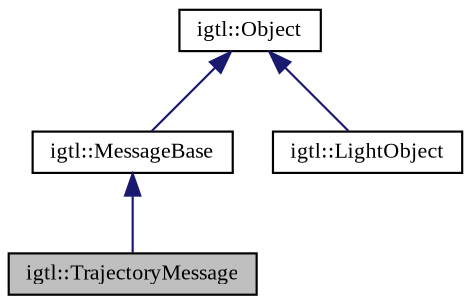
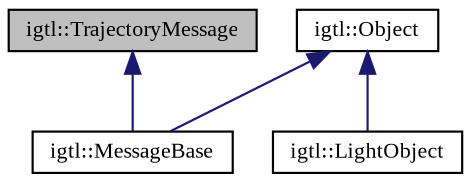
  digraph {
    fontname="Liberation Serif"
    node [color=black fillcolor=white fontname="Liberation Serif" fontsize=10 shape=record style=filled]
    edge [color=midnightblue dir=back fontname="Liberation Serif" fontsize=10 labelfontname=Helvetica labelfontsize=10 style=solid]
    n1 [fillcolor=grey75 fontcolor=black height=0.2 label="igtl::TrajectoryMessage" width=0.4]
    n2 [height=0.2 label="igtl::MessageBase" width=0.4]
    n3 [height=0.2 label="igtl::Object" width=0.4]
    n4 [height=0.2 label="igtl::LightObject" width=0.4]
-   n2 -> n1
+   n1 -> n2
    n3 -> n2
    n3 -> n4
  }
